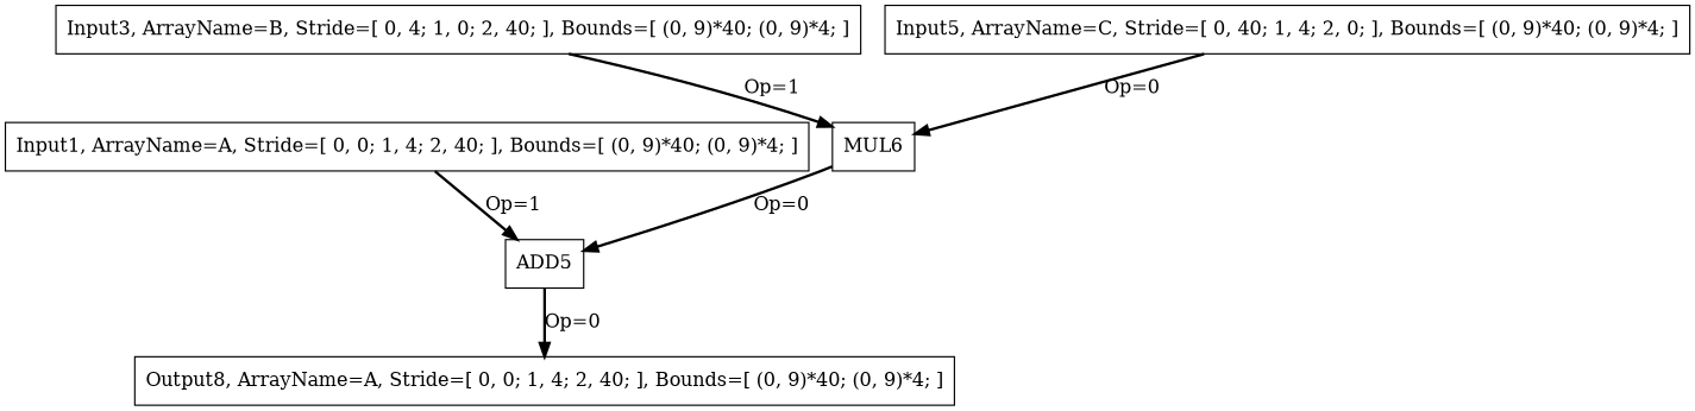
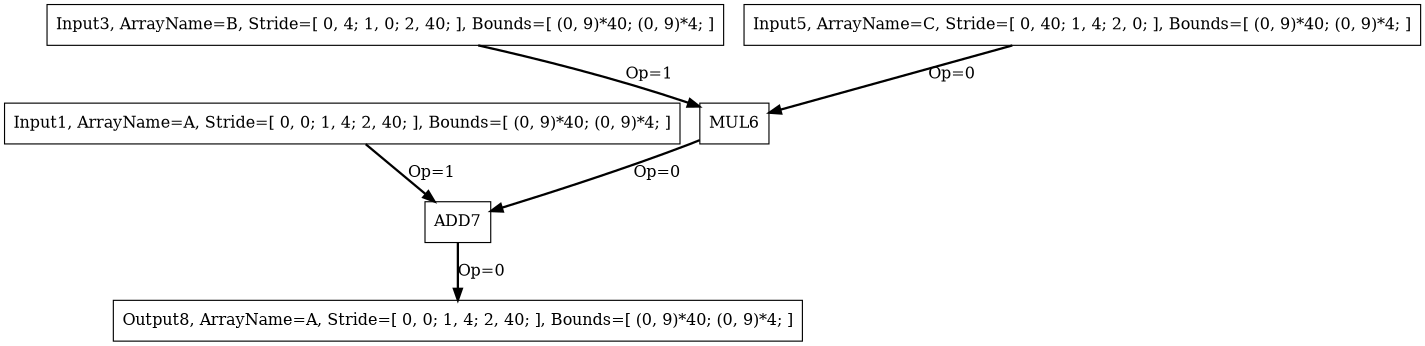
  digraph {
    node [color=black shape=box]
    edge [color=black style=bold]
    n1 [label="Input1, ArrayName=A, Stride=[ 0, 0; 1, 4; 2, 40; ], Bounds=[ (0, 9)*40; (0, 9)*4; ]"]
-   n2 [label=ADD5]
+   n2 [label=ADD7]
    n3 [label="Input3, ArrayName=B, Stride=[ 0, 4; 1, 0; 2, 40; ], Bounds=[ (0, 9)*40; (0, 9)*4; ]"]
    n4 [label=MUL6]
    n5 [label="Input5, ArrayName=C, Stride=[ 0, 40; 1, 4; 2, 0; ], Bounds=[ (0, 9)*40; (0, 9)*4; ]"]
    n6 [label="Output8, ArrayName=A, Stride=[ 0, 0; 1, 4; 2, 40; ], Bounds=[ (0, 9)*40; (0, 9)*4; ]"]
    n1 -> n2 [label="Op=1"]
    n2 -> n6 [label="Op=0"]
    n3 -> n4 [label="Op=1"]
    n4 -> n2 [label="Op=0"]
    n5 -> n4 [label="Op=0"]
  }
